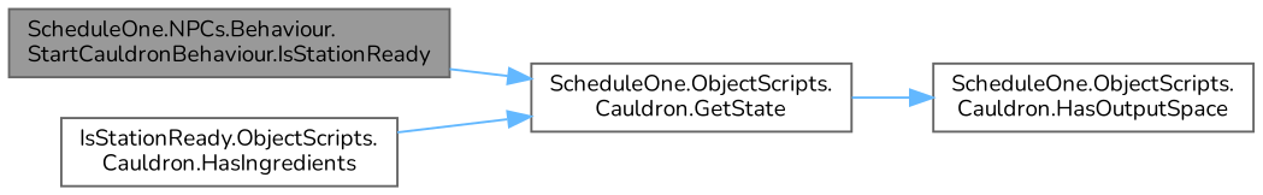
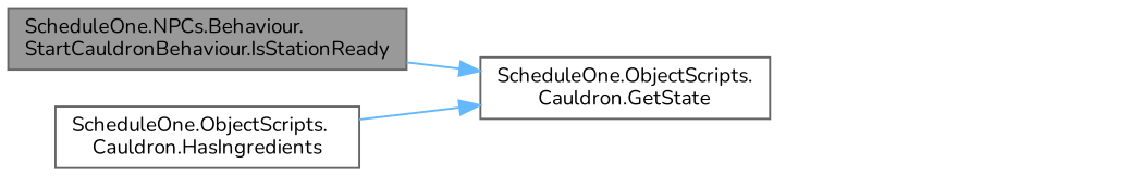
  digraph {
    fontname=Nunito
    rankdir=LR
    node [color=grey40 fillcolor=white fontname=Nunito fontsize=10 shape=box style=filled]
    edge [color=steelblue1 fontname=Nunito fontsize=10 labelfontname=Helvetica labelfontsize=10 style=solid]
    n1 [color=gray40 fillcolor=grey60 fontcolor=black height=0.2 label="ScheduleOne.NPCs.Behaviour.\lStartCauldronBehaviour.IsStationReady" width=0.4]
    n2 [height=0.2 label="ScheduleOne.ObjectScripts.\lCauldron.GetState" width=0.4]
-   n3 [height=0.2 label="ScheduleOne.ObjectScripts.\lCauldron.HasOutputSpace" width=0.4]
-   n4 [height=0.2 label="IsStationReady.ObjectScripts.\lCauldron.HasIngredients" width=0.4]
+   n4 [height=0.2 label="ScheduleOne.ObjectScripts.\lCauldron.HasIngredients" width=0.4]
    n1 -> n2
-   n2 -> n3
    n4 -> n2
  }
